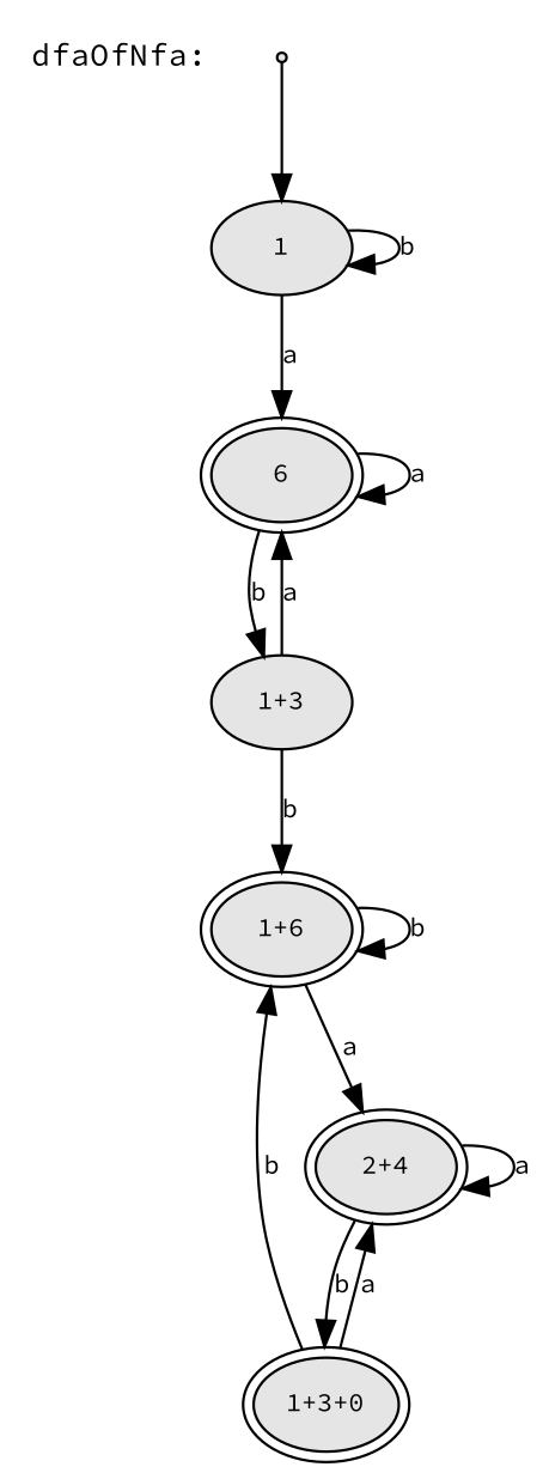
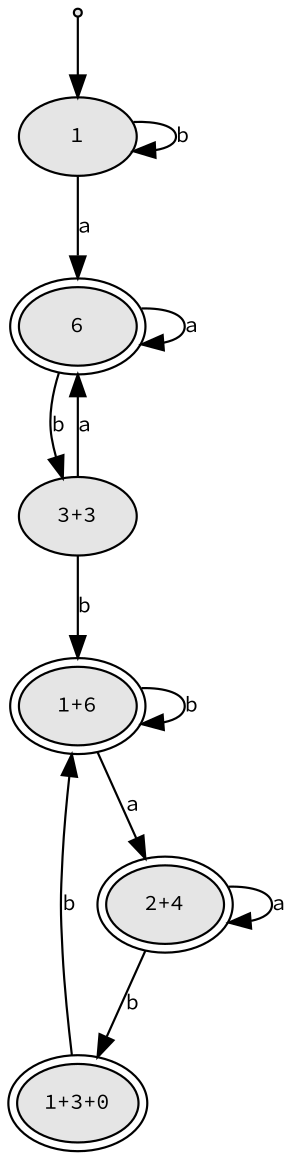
  digraph {
    fontname="Source Code Pro"
    rankdir=TB
    node [fillcolor=gray90 fontname="Source Code Pro" fontsize=10 shape=ellipse style=filled peripheries=2]
    edge [fontname="Source Code Pro" fontsize=10]
-   "dfaOfNfa:" [fontsize=12 shape=none style="" peripheries=""]
    START [shape=point peripheries=""]
    1 [peripheries=1]
    n4 [label=6]
    n5 [label="1+3+0"]
    n6 [label="1+6"]
    "2+4"
-   "1+3" [peripheries=1]
+   "1+3" [peripheries=1 label="3+3"]
    START -> 1 [fontsize=""]
    1 -> 1 [label=b]
    1 -> n4 [label=a]
    n4 -> n4 [label=a]
    n4 -> "1+3" [label=b]
    n5 -> n6 [label=b]
-   n5 -> "2+4" [label=a]
    n6 -> n6 [label=b]
    n6 -> "2+4" [label=a]
    "2+4" -> n5 [label=b]
    "2+4" -> "2+4" [label=a]
    "1+3" -> n4 [label=a]
    "1+3" -> n6 [label=b]
  }
